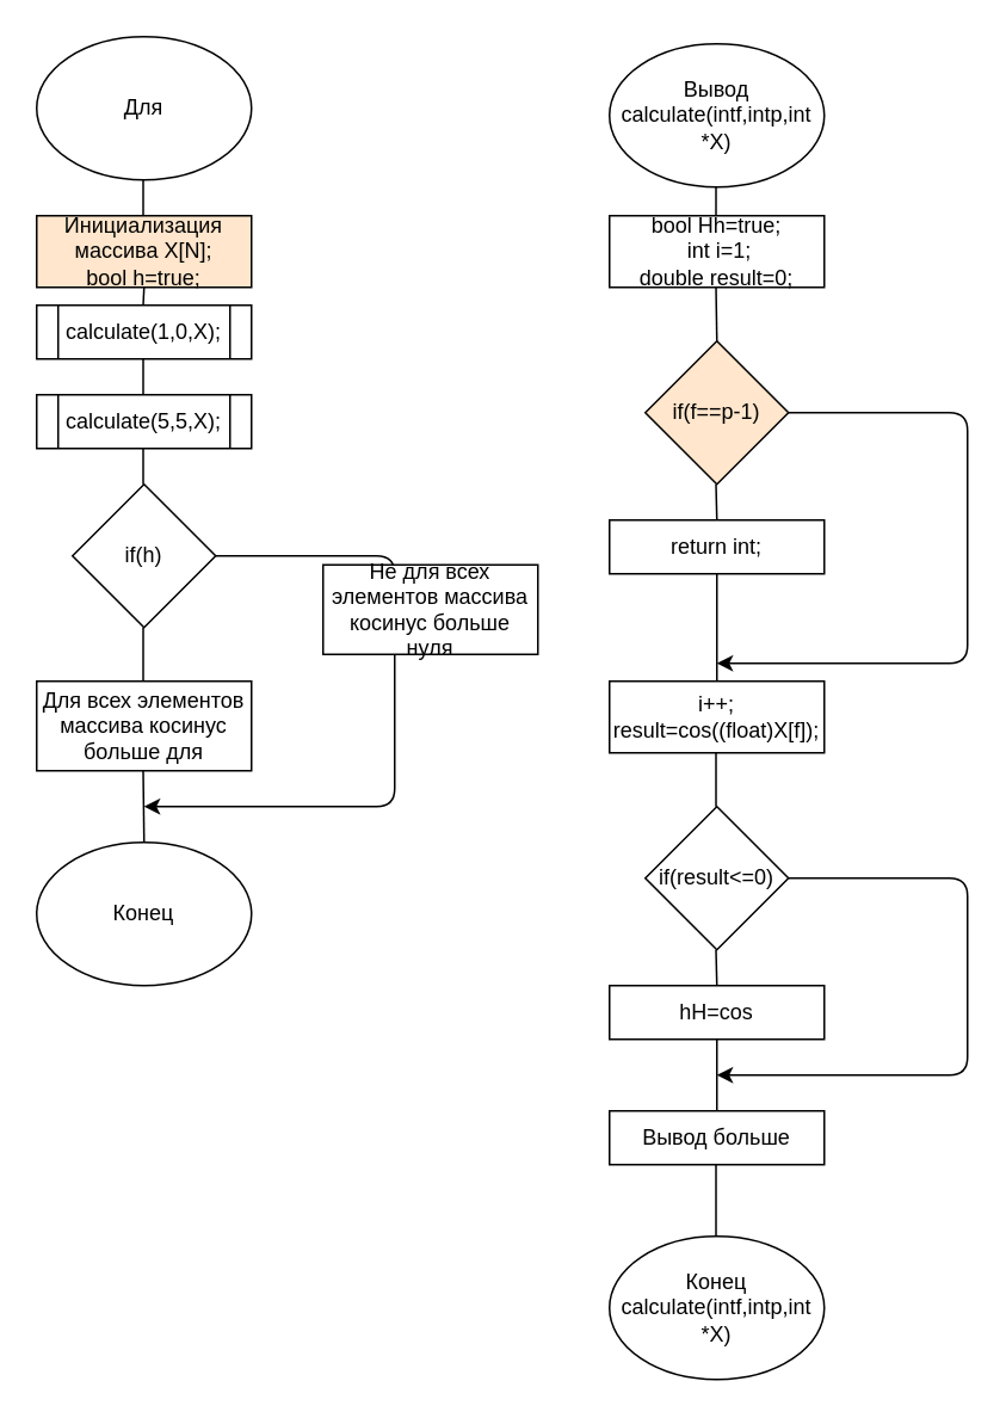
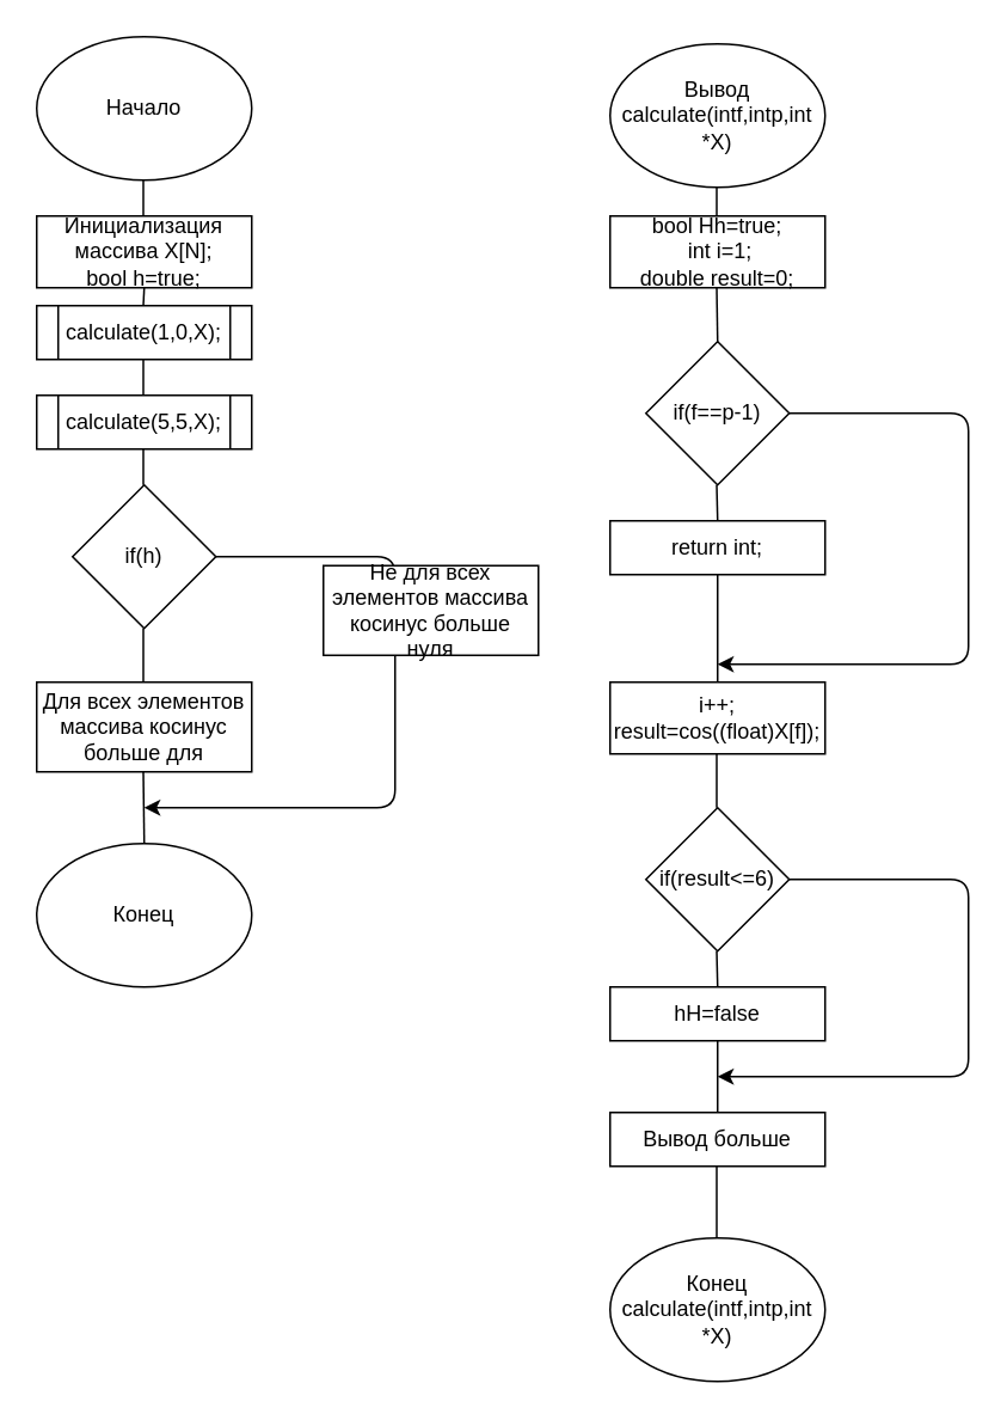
  <mxCell id="0" />
  <mxCell id="1" parent="0" />
- <mxCell id="2" value="Для" style="ellipse;whiteSpace=wrap;html=1;" vertex="1" parent="1"><mxGeometry x="20" y="20" width="120" height="80" as="geometry" /></mxCell>
+ <mxCell id="2" value="Начало" style="ellipse;whiteSpace=wrap;html=1;" vertex="1" parent="1"><mxGeometry x="20" y="20" width="120" height="80" as="geometry" /></mxCell>
  <mxCell id="3" value="" style="endArrow=none;html=1;" edge="1" parent="1"><mxGeometry width="50" height="50" relative="1" as="geometry"><mxPoint x="79.5" y="120" as="sourcePoint" /><mxPoint x="79.5" y="100" as="targetPoint" /></mxGeometry></mxCell>
- <mxCell id="4" value="&lt;div&gt;Инициализация массива X[N];&lt;/div&gt;&lt;div&gt;bool h=true;&lt;/div&gt;" style="rounded=0;whiteSpace=wrap;html=1;fillColor=#ffe6cc;" vertex="1" parent="1"><mxGeometry x="20" y="120" width="120" height="40" as="geometry" /></mxCell>
+ <mxCell id="4" value="&lt;div&gt;Инициализация массива X[N];&lt;/div&gt;&lt;div&gt;bool h=true;&lt;/div&gt;" style="rounded=0;whiteSpace=wrap;html=1;" vertex="1" parent="1"><mxGeometry x="20" y="120" width="120" height="40" as="geometry" /></mxCell>
  <mxCell id="5" value="&lt;div&gt;calculate(1,0,X);&lt;/div&gt;" style="shape=process;whiteSpace=wrap;html=1;backgroundOutline=1;" vertex="1" parent="1"><mxGeometry x="20" y="170" width="120" height="30" as="geometry" /></mxCell>
  <mxCell id="6" value="" style="endArrow=none;html=1;" edge="1" parent="1"><mxGeometry width="50" height="50" relative="1" as="geometry"><mxPoint x="79.5" y="220" as="sourcePoint" /><mxPoint x="79.5" y="200" as="targetPoint" /></mxGeometry></mxCell>
  <mxCell id="7" value="" style="endArrow=none;html=1;" edge="1" parent="1"><mxGeometry width="50" height="50" relative="1" as="geometry"><mxPoint x="79.5" y="170" as="sourcePoint" /><mxPoint x="80" y="160" as="targetPoint" /></mxGeometry></mxCell>
  <mxCell id="8" value="&lt;div&gt;calculate(5,5,X);&lt;/div&gt;" style="shape=process;whiteSpace=wrap;html=1;backgroundOutline=1;" vertex="1" parent="1"><mxGeometry x="20" y="220" width="120" height="30" as="geometry" /></mxCell>
  <mxCell id="9" value="" style="endArrow=none;html=1;" edge="1" parent="1"><mxGeometry width="50" height="50" relative="1" as="geometry"><mxPoint x="79.5" y="270" as="sourcePoint" /><mxPoint x="79.5" y="250" as="targetPoint" /></mxGeometry></mxCell>
  <mxCell id="10" value="if(h)" style="rhombus;whiteSpace=wrap;html=1;" vertex="1" parent="1"><mxGeometry x="40" y="270" width="80" height="80" as="geometry" /></mxCell>
  <mxCell id="11" value="" style="endArrow=none;html=1;" edge="1" parent="1"><mxGeometry width="50" height="50" relative="1" as="geometry"><mxPoint x="79.5" y="380" as="sourcePoint" /><mxPoint x="79.5" y="350" as="targetPoint" /></mxGeometry></mxCell>
  <mxCell id="12" value="Для всех элементов массива косинус больше для" style="rounded=0;whiteSpace=wrap;html=1;" vertex="1" parent="1"><mxGeometry x="20" y="380" width="120" height="50" as="geometry" /></mxCell>
  <mxCell id="13" value="" style="endArrow=classic;html=1;" edge="1" parent="1"><mxGeometry width="50" height="50" relative="1" as="geometry"><mxPoint x="120" y="310" as="sourcePoint" /><mxPoint x="80" y="450" as="targetPoint" /><Array as="points"><mxPoint x="220" y="310" /><mxPoint x="220" y="450" /></Array></mxGeometry></mxCell>
  <mxCell id="14" value="Не для всех элементов массива косинус больше нуля" style="rounded=0;whiteSpace=wrap;html=1;" vertex="1" parent="1"><mxGeometry x="180" y="315" width="120" height="50" as="geometry" /></mxCell>
  <mxCell id="15" value="" style="endArrow=none;html=1;" edge="1" parent="1"><mxGeometry width="50" height="50" relative="1" as="geometry"><mxPoint x="80" y="470" as="sourcePoint" /><mxPoint x="79.5" y="430" as="targetPoint" /></mxGeometry></mxCell>
  <mxCell id="16" value="Конец" style="ellipse;whiteSpace=wrap;html=1;" vertex="1" parent="1"><mxGeometry x="20" y="470" width="120" height="80" as="geometry" /></mxCell>
  <mxCell id="17" value="&lt;div&gt;Вывод calculate(intf,intp,int *X)&lt;/div&gt;" style="ellipse;whiteSpace=wrap;html=1;" vertex="1" parent="1"><mxGeometry x="340" y="24" width="120" height="80" as="geometry" /></mxCell>
  <mxCell id="18" value="" style="endArrow=none;html=1;" edge="1" parent="1"><mxGeometry width="50" height="50" relative="1" as="geometry"><mxPoint x="399.5" y="124" as="sourcePoint" /><mxPoint x="399.5" y="104" as="targetPoint" /></mxGeometry></mxCell>
  <mxCell id="19" value="&lt;div&gt;bool Hh=true;&lt;/div&gt;&lt;div&gt;&amp;nbsp;int i=1;&lt;/div&gt;&lt;div&gt;double result=0;&lt;/div&gt;" style="rounded=0;whiteSpace=wrap;html=1;" vertex="1" parent="1"><mxGeometry x="340" y="120" width="120" height="40" as="geometry" /></mxCell>
- <mxCell id="20" value="if(f==p-1)" style="rhombus;whiteSpace=wrap;html=1;fillColor=#ffe6cc;" vertex="1" parent="1"><mxGeometry x="360" y="190" width="80" height="80" as="geometry" /></mxCell>
+ <mxCell id="20" value="if(f==p-1)" style="rhombus;whiteSpace=wrap;html=1;" vertex="1" parent="1"><mxGeometry x="360" y="190" width="80" height="80" as="geometry" /></mxCell>
  <mxCell id="21" value="" style="endArrow=none;html=1;" edge="1" parent="1"><mxGeometry width="50" height="50" relative="1" as="geometry"><mxPoint x="400" y="290" as="sourcePoint" /><mxPoint x="399.5" y="270" as="targetPoint" /></mxGeometry></mxCell>
  <mxCell id="22" value="" style="endArrow=classic;html=1;" edge="1" parent="1"><mxGeometry width="50" height="50" relative="1" as="geometry"><mxPoint x="440" y="230" as="sourcePoint" /><mxPoint x="400" y="370" as="targetPoint" /><Array as="points"><mxPoint x="540" y="230" /><mxPoint x="540" y="370" /></Array></mxGeometry></mxCell>
  <mxCell id="23" value="" style="endArrow=none;html=1;entryX=0.5;entryY=1;entryDx=0;entryDy=0;" edge="1" parent="1" target="24"><mxGeometry width="50" height="50" relative="1" as="geometry"><mxPoint x="400" y="380" as="sourcePoint" /><mxPoint x="399.5" y="340" as="targetPoint" /></mxGeometry></mxCell>
  <mxCell id="24" value="return int;" style="rounded=0;whiteSpace=wrap;html=1;" vertex="1" parent="1"><mxGeometry x="340" y="290" width="120" height="30" as="geometry" /></mxCell>
  <mxCell id="25" value="" style="endArrow=none;html=1;exitX=0.5;exitY=0;exitDx=0;exitDy=0;" edge="1" parent="1" source="20"><mxGeometry width="50" height="50" relative="1" as="geometry"><mxPoint x="399.5" y="180" as="sourcePoint" /><mxPoint x="399.5" y="160" as="targetPoint" /></mxGeometry></mxCell>
  <mxCell id="26" value="&lt;div&gt;i++; result=cos((float)X[f]);&lt;/div&gt;" style="rounded=0;whiteSpace=wrap;html=1;" vertex="1" parent="1"><mxGeometry x="340" y="380" width="120" height="40" as="geometry" /></mxCell>
  <mxCell id="27" value="" style="endArrow=none;html=1;" edge="1" parent="1"><mxGeometry width="50" height="50" relative="1" as="geometry"><mxPoint x="399.5" y="450" as="sourcePoint" /><mxPoint x="399.5" y="420" as="targetPoint" /></mxGeometry></mxCell>
- <mxCell id="28" value="if(result&amp;lt;=0)" style="rhombus;whiteSpace=wrap;html=1;" vertex="1" parent="1"><mxGeometry x="360" y="450" width="80" height="80" as="geometry" /></mxCell>
+ <mxCell id="28" value="if(result&amp;lt;=6)" style="rhombus;whiteSpace=wrap;html=1;" vertex="1" parent="1"><mxGeometry x="360" y="450" width="80" height="80" as="geometry" /></mxCell>
  <mxCell id="29" value="" style="endArrow=none;html=1;" edge="1" parent="1"><mxGeometry width="50" height="50" relative="1" as="geometry"><mxPoint x="400" y="550" as="sourcePoint" /><mxPoint x="399.5" y="530" as="targetPoint" /></mxGeometry></mxCell>
  <mxCell id="30" value="" style="endArrow=classic;html=1;" edge="1" parent="1"><mxGeometry width="50" height="50" relative="1" as="geometry"><mxPoint x="440" y="490" as="sourcePoint" /><mxPoint x="400" y="600" as="targetPoint" /><Array as="points"><mxPoint x="540" y="490" /><mxPoint x="540" y="600" /></Array></mxGeometry></mxCell>
  <mxCell id="31" value="" style="endArrow=none;html=1;entryX=0.5;entryY=1;entryDx=0;entryDy=0;" edge="1" parent="1" target="32"><mxGeometry width="50" height="50" relative="1" as="geometry"><mxPoint x="400" y="620" as="sourcePoint" /><mxPoint x="399.5" y="600" as="targetPoint" /></mxGeometry></mxCell>
- <mxCell id="32" value="hH=cos" style="rounded=0;whiteSpace=wrap;html=1;" vertex="1" parent="1"><mxGeometry x="340" y="550" width="120" height="30" as="geometry" /></mxCell>
+ <mxCell id="32" value="hH=false" style="rounded=0;whiteSpace=wrap;html=1;" vertex="1" parent="1"><mxGeometry x="340" y="550" width="120" height="30" as="geometry" /></mxCell>
  <mxCell id="33" value="Вывод больше" style="rounded=0;whiteSpace=wrap;html=1;" vertex="1" parent="1"><mxGeometry x="340" y="620" width="120" height="30" as="geometry" /></mxCell>
  <mxCell id="34" value="" style="endArrow=none;html=1;entryX=0.5;entryY=1;entryDx=0;entryDy=0;" edge="1" parent="1"><mxGeometry width="50" height="50" relative="1" as="geometry"><mxPoint x="399.5" y="690" as="sourcePoint" /><mxPoint x="399.5" y="650" as="targetPoint" /></mxGeometry></mxCell>
  <mxCell id="35" value="&lt;div&gt;Конец calculate(intf,intp,int *X)&lt;/div&gt;" style="ellipse;whiteSpace=wrap;html=1;" vertex="1" parent="1"><mxGeometry x="340" y="690" width="120" height="80" as="geometry" /></mxCell>
